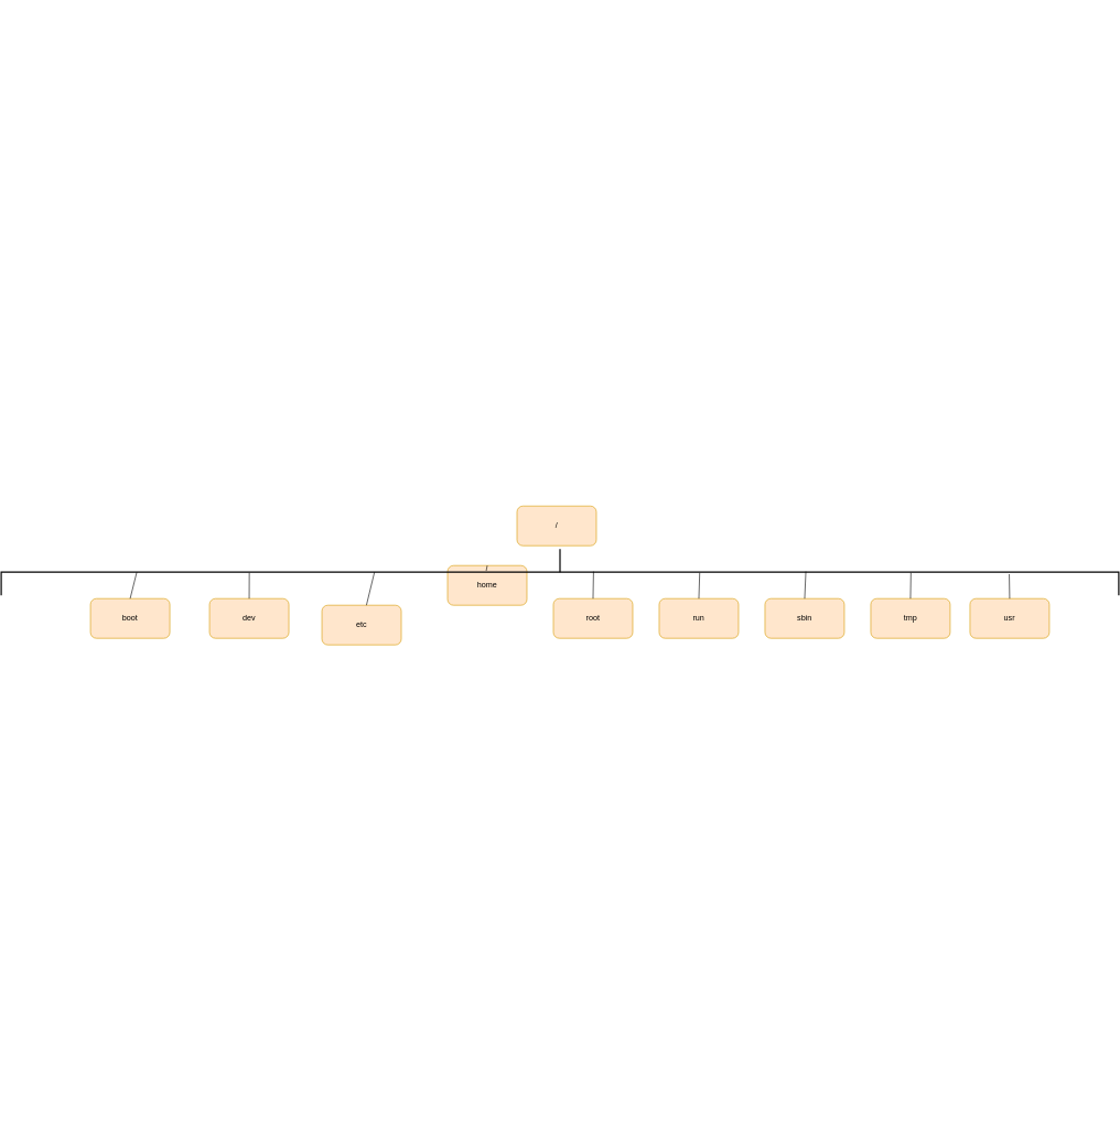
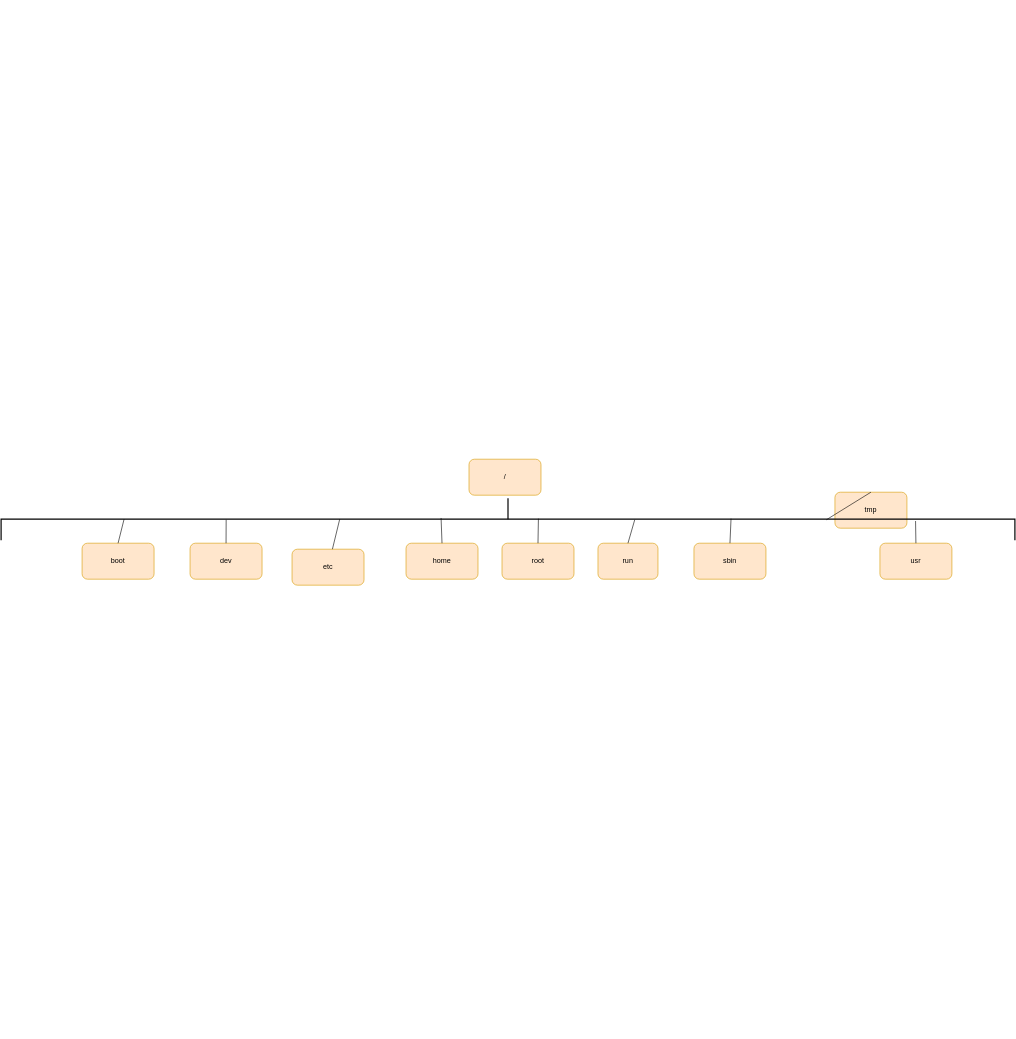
  <mxCell id="0" />
  <mxCell id="1" parent="0" />
  <mxCell id="2" value="etc" style="rounded=1;whiteSpace=wrap;html=1;fillColor=#ffe6cc;strokeColor=#d79b00;" vertex="1" parent="1"><mxGeometry x="370" y="915" width="120" height="60" as="geometry" /></mxCell>
  <mxCell id="3" value="root" style="rounded=1;whiteSpace=wrap;html=1;fillColor=#ffe6cc;strokeColor=#d79b00;" vertex="1" parent="1"><mxGeometry x="720" y="905" width="120" height="60" as="geometry" /></mxCell>
  <mxCell id="4" value="dev" style="rounded=1;whiteSpace=wrap;html=1;fillColor=#ffe6cc;strokeColor=#d79b00;" vertex="1" parent="1"><mxGeometry x="200" y="905" width="120" height="60" as="geometry" /></mxCell>
  <mxCell id="5" value="boot" style="rounded=1;whiteSpace=wrap;html=1;fillColor=#ffe6cc;strokeColor=#d79b00;" vertex="1" parent="1"><mxGeometry x="20" y="905" width="120" height="60" as="geometry" /></mxCell>
  <mxCell id="6" value="/" style="rounded=1;whiteSpace=wrap;html=1;fillColor=#ffe6cc;strokeColor=#d79b00;" vertex="1" parent="1"><mxGeometry x="665" y="765" width="120" height="60" as="geometry" /></mxCell>
- <mxCell id="7" value="home" style="rounded=1;whiteSpace=wrap;html=1;fillColor=#ffe6cc;strokeColor=#d79b00;" vertex="1" parent="1"><mxGeometry x="560" y="855" width="120" height="60" as="geometry" /></mxCell>
+ <mxCell id="7" value="home" style="rounded=1;whiteSpace=wrap;html=1;fillColor=#ffe6cc;strokeColor=#d79b00;" vertex="1" parent="1"><mxGeometry x="560" y="905" width="120" height="60" as="geometry" /></mxCell>
  <mxCell id="8" value="" style="endArrow=none;html=1;exitX=0.5;exitY=0;exitDx=0;exitDy=0;" edge="1" parent="1" source="5"><mxGeometry width="50" height="50" relative="1" as="geometry"><mxPoint x="250" y="1045" as="sourcePoint" /><mxPoint x="90" y="865" as="targetPoint" /></mxGeometry></mxCell>
- <mxCell id="9" value="run" style="rounded=1;whiteSpace=wrap;html=1;fillColor=#ffe6cc;strokeColor=#d79b00;" vertex="1" parent="1"><mxGeometry x="880" y="905" width="120" height="60" as="geometry" /></mxCell>
+ <mxCell id="9" value="run" style="rounded=1;whiteSpace=wrap;html=1;fillColor=#ffe6cc;strokeColor=#d79b00;" vertex="1" parent="1"><mxGeometry x="880" y="905" width="100" height="60" as="geometry" /></mxCell>
  <mxCell id="10" value="sbin" style="rounded=1;whiteSpace=wrap;html=1;fillColor=#ffe6cc;strokeColor=#d79b00;" vertex="1" parent="1"><mxGeometry x="1040" y="905" width="120" height="60" as="geometry" /></mxCell>
- <mxCell id="11" value="tmp" style="rounded=1;whiteSpace=wrap;html=1;fillColor=#ffe6cc;strokeColor=#d79b00;" vertex="1" parent="1"><mxGeometry x="1200" y="905" width="120" height="60" as="geometry" /></mxCell>
+ <mxCell id="11" value="tmp" style="rounded=1;whiteSpace=wrap;html=1;fillColor=#ffe6cc;strokeColor=#d79b00;" vertex="1" parent="1"><mxGeometry x="1275" y="820" width="120" height="60" as="geometry" /></mxCell>
  <mxCell id="12" value="usr" style="rounded=1;whiteSpace=wrap;html=1;fillColor=#ffe6cc;strokeColor=#d79b00;" vertex="1" parent="1"><mxGeometry x="1350" y="905" width="120" height="60" as="geometry" /></mxCell>
  <mxCell id="13" value="" style="strokeWidth=2;html=1;shape=mxgraph.flowchart.annotation_2;align=left;labelPosition=right;pointerEvents=1;rotation=90;" vertex="1" parent="1"><mxGeometry x="695" y="20" width="70" height="1690" as="geometry" /></mxCell>
  <mxCell id="14" value="" style="endArrow=none;html=1;exitX=0.514;exitY=0.778;exitDx=0;exitDy=0;exitPerimeter=0;" edge="1" parent="1" source="13"><mxGeometry width="50" height="50" relative="1" as="geometry"><mxPoint x="90" y="1045" as="sourcePoint" /><mxPoint x="260" y="905" as="targetPoint" /></mxGeometry></mxCell>
  <mxCell id="15" value="" style="endArrow=none;html=1;exitX=0.5;exitY=0.666;exitDx=0;exitDy=0;exitPerimeter=0;" edge="1" parent="1" source="13" target="2"><mxGeometry width="50" height="50" relative="1" as="geometry"><mxPoint x="100" y="1055" as="sourcePoint" /><mxPoint x="150" y="1005" as="targetPoint" /></mxGeometry></mxCell>
  <mxCell id="16" value="" style="endArrow=none;html=1;exitX=0.5;exitY=0;exitDx=0;exitDy=0;entryX=0.471;entryY=0.566;entryDx=0;entryDy=0;entryPerimeter=0;" edge="1" parent="1" source="7" target="13"><mxGeometry width="50" height="50" relative="1" as="geometry"><mxPoint x="110" y="1065" as="sourcePoint" /><mxPoint x="160" y="1015" as="targetPoint" /></mxGeometry></mxCell>
  <mxCell id="17" value="" style="endArrow=none;html=1;exitX=0.5;exitY=0;exitDx=0;exitDy=0;entryX=0.486;entryY=0.47;entryDx=0;entryDy=0;entryPerimeter=0;" edge="1" parent="1" source="3" target="13"><mxGeometry width="50" height="50" relative="1" as="geometry"><mxPoint x="120" y="1075" as="sourcePoint" /><mxPoint x="170" y="1025" as="targetPoint" /></mxGeometry></mxCell>
  <mxCell id="18" value="" style="endArrow=none;html=1;exitX=0.5;exitY=0;exitDx=0;exitDy=0;entryX=0.486;entryY=0.28;entryDx=0;entryDy=0;entryPerimeter=0;" edge="1" parent="1" source="10" target="13"><mxGeometry width="50" height="50" relative="1" as="geometry"><mxPoint x="840" y="1115" as="sourcePoint" /><mxPoint x="890" y="1065" as="targetPoint" /></mxGeometry></mxCell>
  <mxCell id="19" value="" style="endArrow=none;html=1;exitX=0.5;exitY=0;exitDx=0;exitDy=0;entryX=0.514;entryY=0.375;entryDx=0;entryDy=0;entryPerimeter=0;" edge="1" parent="1" source="9" target="13"><mxGeometry width="50" height="50" relative="1" as="geometry"><mxPoint x="790" y="1095" as="sourcePoint" /><mxPoint x="840" y="1045" as="targetPoint" /></mxGeometry></mxCell>
  <mxCell id="20" value="" style="endArrow=none;html=1;exitX=0.5;exitY=0;exitDx=0;exitDy=0;entryX=0.514;entryY=0.186;entryDx=0;entryDy=0;entryPerimeter=0;" edge="1" parent="1" source="11" target="13"><mxGeometry width="50" height="50" relative="1" as="geometry"><mxPoint x="880" y="1125" as="sourcePoint" /><mxPoint x="1257" y="865" as="targetPoint" /></mxGeometry></mxCell>
  <mxCell id="21" value="" style="endArrow=none;html=1;exitX=0.5;exitY=0;exitDx=0;exitDy=0;entryX=0.543;entryY=0.098;entryDx=0;entryDy=0;entryPerimeter=0;" edge="1" parent="1" source="12" target="13"><mxGeometry width="50" height="50" relative="1" as="geometry"><mxPoint x="930" y="1155" as="sourcePoint" /><mxPoint x="980" y="1105" as="targetPoint" /></mxGeometry></mxCell>
